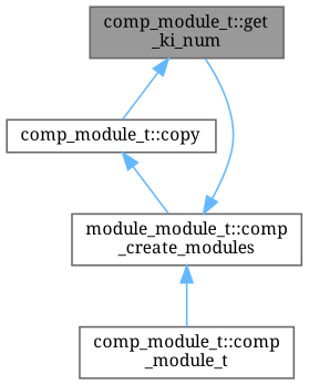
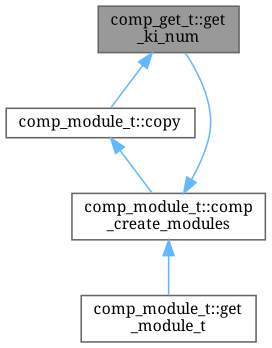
  digraph {
    fontname="Noto Serif"
    rankdir=TB
    node [color=grey40 fillcolor=white fontname="Noto Serif" fontsize=10 shape=box style=filled]
    edge [color=steelblue1 dir=back fontname="Noto Serif" fontsize=10 labelfontname=Helvetica labelfontsize=10 style=solid]
-   n1 [color=gray40 fillcolor=grey60 fontcolor=black height=0.2 label="comp_module_t::get\l_ki_num" width=0.4]
+   n1 [color=gray40 fillcolor=grey60 fontcolor=black height=0.2 label="comp_get_t::get\l_ki_num" width=0.4]
    n2 [height=0.2 label="comp_module_t::copy" width=0.4]
-   n3 [height=0.2 label="module_module_t::comp\l_create_modules" width=0.4]
-   n4 [height=0.2 label="comp_module_t::comp\l_module_t" width=0.4]
+   n3 [height=0.2 label="comp_module_t::comp\l_create_modules" width=0.4]
+   n4 [height=0.2 label="comp_module_t::get\l_module_t" width=0.4]
    n1 -> n2
    n2 -> n3
    n3 -> n1
    n3 -> n4
  }
